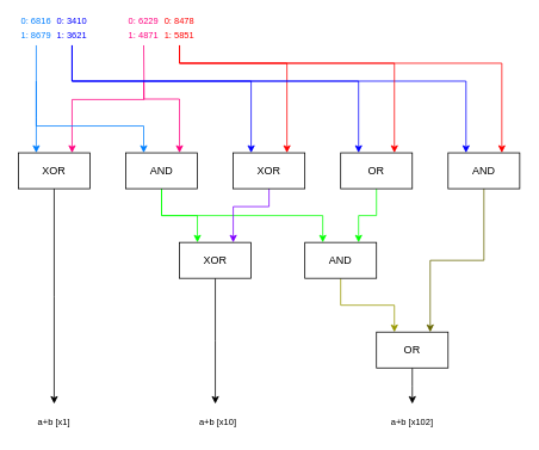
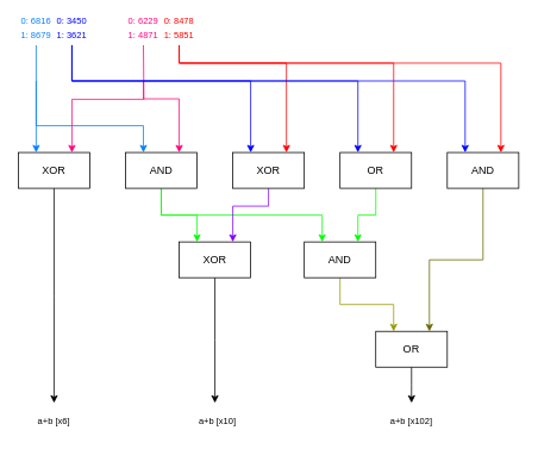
  <mxCell id="0" />
  <mxCell id="1" parent="0" />
  <mxCell id="2" style="edgeStyle=orthogonalEdgeStyle;rounded=0;orthogonalLoop=1;jettySize=auto;html=1;exitX=0.25;exitY=0;exitDx=0;exitDy=0;endArrow=none;endFill=0;startArrow=classic;startFill=1;strokeColor=#007FFF;" parent="1" source="5" edge="1"><mxGeometry relative="1" as="geometry"><mxPoint x="40" y="90" as="targetPoint" /></mxGeometry></mxCell>
  <mxCell id="3" style="edgeStyle=orthogonalEdgeStyle;rounded=0;orthogonalLoop=1;jettySize=auto;html=1;exitX=0.75;exitY=0;exitDx=0;exitDy=0;startArrow=classic;startFill=1;endArrow=none;endFill=0;strokeColor=#FF0080;" parent="1" source="5" edge="1"><mxGeometry relative="1" as="geometry"><mxPoint x="160" y="50" as="targetPoint" /></mxGeometry></mxCell>
  <mxCell id="4" style="edgeStyle=orthogonalEdgeStyle;rounded=0;orthogonalLoop=1;jettySize=auto;html=1;exitX=0.5;exitY=1;exitDx=0;exitDy=0;startArrow=none;startFill=0;endArrow=classic;endFill=1;strokeColor=#000000;" parent="1" source="5" edge="1"><mxGeometry relative="1" as="geometry"><mxPoint x="60" y="450" as="targetPoint" /></mxGeometry></mxCell>
  <mxCell id="5" value="XOR" style="rounded=0;whiteSpace=wrap;html=1;" parent="1" vertex="1"><mxGeometry x="20" y="170" width="80" height="40" as="geometry" /></mxCell>
  <mxCell id="6" style="edgeStyle=orthogonalEdgeStyle;rounded=0;orthogonalLoop=1;jettySize=auto;html=1;exitX=0.25;exitY=0;exitDx=0;exitDy=0;startArrow=classic;startFill=1;endArrow=none;endFill=0;strokeColor=#007FFF;" parent="1" source="10" edge="1"><mxGeometry relative="1" as="geometry"><mxPoint x="40" y="50" as="targetPoint" /><Array as="points"><mxPoint x="160" y="140" /><mxPoint x="40" y="140" /></Array></mxGeometry></mxCell>
  <mxCell id="7" style="edgeStyle=orthogonalEdgeStyle;rounded=0;orthogonalLoop=1;jettySize=auto;html=1;exitX=0.75;exitY=0;exitDx=0;exitDy=0;startArrow=classic;startFill=1;endArrow=none;endFill=0;strokeColor=#FF0080;" parent="1" source="10" edge="1"><mxGeometry relative="1" as="geometry"><mxPoint x="160" y="90" as="targetPoint" /><Array as="points"><mxPoint x="200" y="110" /><mxPoint x="160" y="110" /></Array></mxGeometry></mxCell>
  <mxCell id="8" style="edgeStyle=orthogonalEdgeStyle;rounded=0;orthogonalLoop=1;jettySize=auto;html=1;exitX=0.5;exitY=1;exitDx=0;exitDy=0;entryX=0.25;entryY=0;entryDx=0;entryDy=0;startArrow=none;startFill=0;endArrow=classic;endFill=1;strokeColor=#00FF00;" parent="1" source="10" target="16" edge="1"><mxGeometry relative="1" as="geometry" /></mxCell>
  <mxCell id="9" style="edgeStyle=orthogonalEdgeStyle;rounded=0;orthogonalLoop=1;jettySize=auto;html=1;exitX=0.5;exitY=1;exitDx=0;exitDy=0;entryX=0.25;entryY=0;entryDx=0;entryDy=0;startArrow=none;startFill=0;endArrow=classic;endFill=1;strokeColor=#00FF00;" parent="1" source="10" target="26" edge="1"><mxGeometry relative="1" as="geometry" /></mxCell>
  <mxCell id="10" value="AND" style="rounded=0;whiteSpace=wrap;html=1;" parent="1" vertex="1"><mxGeometry x="140" y="170" width="80" height="40" as="geometry" /></mxCell>
  <mxCell id="11" style="edgeStyle=orthogonalEdgeStyle;rounded=0;orthogonalLoop=1;jettySize=auto;html=1;exitX=0.25;exitY=0;exitDx=0;exitDy=0;startArrow=classic;startFill=1;endArrow=none;endFill=0;strokeColor=#0000FF;" parent="1" source="14" edge="1"><mxGeometry relative="1" as="geometry"><mxPoint x="80" y="50" as="targetPoint" /><Array as="points"><mxPoint x="280" y="90" /><mxPoint x="80" y="90" /><mxPoint x="80" y="50" /></Array></mxGeometry></mxCell>
  <mxCell id="12" style="edgeStyle=orthogonalEdgeStyle;rounded=0;orthogonalLoop=1;jettySize=auto;html=1;exitX=0.75;exitY=0;exitDx=0;exitDy=0;startArrow=classic;startFill=1;endArrow=none;endFill=0;strokeColor=#FF0000;" parent="1" source="14" edge="1"><mxGeometry relative="1" as="geometry"><mxPoint x="200" y="50" as="targetPoint" /><Array as="points"><mxPoint x="320" y="70" /><mxPoint x="200" y="70" /></Array></mxGeometry></mxCell>
  <mxCell id="13" style="edgeStyle=orthogonalEdgeStyle;rounded=0;orthogonalLoop=1;jettySize=auto;html=1;exitX=0.5;exitY=1;exitDx=0;exitDy=0;entryX=0.75;entryY=0;entryDx=0;entryDy=0;startArrow=none;startFill=0;endArrow=classic;endFill=1;strokeColor=#7F00FF;" parent="1" source="14" target="16" edge="1"><mxGeometry relative="1" as="geometry"><Array as="points"><mxPoint x="300" y="230" /><mxPoint x="260" y="230" /></Array></mxGeometry></mxCell>
  <mxCell id="14" value="XOR" style="rounded=0;whiteSpace=wrap;html=1;" parent="1" vertex="1"><mxGeometry x="260" y="170" width="80" height="40" as="geometry" /></mxCell>
  <mxCell id="15" style="edgeStyle=orthogonalEdgeStyle;rounded=0;orthogonalLoop=1;jettySize=auto;html=1;exitX=0.5;exitY=1;exitDx=0;exitDy=0;startArrow=none;startFill=0;endArrow=classic;endFill=1;strokeColor=#000000;" parent="1" source="16" edge="1"><mxGeometry relative="1" as="geometry"><mxPoint x="240" y="450" as="targetPoint" /></mxGeometry></mxCell>
  <mxCell id="16" value="XOR" style="rounded=0;whiteSpace=wrap;html=1;" parent="1" vertex="1"><mxGeometry x="200" y="270" width="80" height="40" as="geometry" /></mxCell>
  <mxCell id="17" style="edgeStyle=orthogonalEdgeStyle;rounded=0;orthogonalLoop=1;jettySize=auto;html=1;exitX=0.25;exitY=0;exitDx=0;exitDy=0;startArrow=classic;startFill=1;endArrow=none;endFill=0;strokeColor=#0000FF;" parent="1" source="20" edge="1"><mxGeometry relative="1" as="geometry"><mxPoint x="80" y="50" as="targetPoint" /><Array as="points"><mxPoint x="520" y="90" /><mxPoint x="80" y="90" /></Array></mxGeometry></mxCell>
  <mxCell id="18" style="edgeStyle=orthogonalEdgeStyle;rounded=0;orthogonalLoop=1;jettySize=auto;html=1;exitX=0.75;exitY=0;exitDx=0;exitDy=0;startArrow=classic;startFill=1;endArrow=none;endFill=0;strokeColor=#FF0000;" parent="1" source="20" edge="1"><mxGeometry relative="1" as="geometry"><mxPoint x="200" y="50" as="targetPoint" /><Array as="points"><mxPoint x="560" y="70" /><mxPoint x="200" y="70" /></Array></mxGeometry></mxCell>
  <mxCell id="19" style="edgeStyle=orthogonalEdgeStyle;rounded=0;orthogonalLoop=1;jettySize=auto;html=1;exitX=0.5;exitY=1;exitDx=0;exitDy=0;entryX=0.75;entryY=0;entryDx=0;entryDy=0;startArrow=none;startFill=0;endArrow=classic;endFill=1;strokeColor=#666600;" parent="1" source="20" target="28" edge="1"><mxGeometry relative="1" as="geometry" /></mxCell>
  <mxCell id="20" value="AND" style="rounded=0;whiteSpace=wrap;html=1;" parent="1" vertex="1"><mxGeometry x="500" y="170" width="80" height="40" as="geometry" /></mxCell>
  <mxCell id="21" style="edgeStyle=orthogonalEdgeStyle;rounded=0;orthogonalLoop=1;jettySize=auto;html=1;exitX=0.25;exitY=0;exitDx=0;exitDy=0;startArrow=classic;startFill=1;endArrow=none;endFill=0;strokeColor=#0000FF;" parent="1" source="24" edge="1"><mxGeometry relative="1" as="geometry"><mxPoint x="80" y="50" as="targetPoint" /><Array as="points"><mxPoint x="400" y="90" /><mxPoint x="80" y="90" /></Array></mxGeometry></mxCell>
  <mxCell id="22" style="edgeStyle=orthogonalEdgeStyle;rounded=0;orthogonalLoop=1;jettySize=auto;html=1;exitX=0.75;exitY=0;exitDx=0;exitDy=0;startArrow=classic;startFill=1;endArrow=none;endFill=0;strokeColor=#FF0000;" parent="1" source="24" edge="1"><mxGeometry relative="1" as="geometry"><mxPoint x="200" y="50" as="targetPoint" /><Array as="points"><mxPoint x="440" y="70" /><mxPoint x="200" y="70" /></Array></mxGeometry></mxCell>
  <mxCell id="23" style="edgeStyle=orthogonalEdgeStyle;rounded=0;orthogonalLoop=1;jettySize=auto;html=1;exitX=0.5;exitY=1;exitDx=0;exitDy=0;entryX=0.75;entryY=0;entryDx=0;entryDy=0;startArrow=none;startFill=0;endArrow=classic;endFill=1;strokeColor=#00FF00;" parent="1" source="24" target="26" edge="1"><mxGeometry relative="1" as="geometry" /></mxCell>
  <mxCell id="24" value="OR" style="rounded=0;whiteSpace=wrap;html=1;" parent="1" vertex="1"><mxGeometry x="380" y="170" width="80" height="40" as="geometry" /></mxCell>
  <mxCell id="25" style="edgeStyle=orthogonalEdgeStyle;rounded=0;orthogonalLoop=1;jettySize=auto;html=1;exitX=0.5;exitY=1;exitDx=0;exitDy=0;entryX=0.25;entryY=0;entryDx=0;entryDy=0;startArrow=none;startFill=0;endArrow=classic;endFill=1;strokeColor=#999900;" parent="1" source="26" target="28" edge="1"><mxGeometry relative="1" as="geometry" /></mxCell>
  <mxCell id="26" value="AND" style="rounded=0;whiteSpace=wrap;html=1;" parent="1" vertex="1"><mxGeometry x="340" y="270" width="80" height="40" as="geometry" /></mxCell>
  <mxCell id="27" style="edgeStyle=orthogonalEdgeStyle;rounded=0;orthogonalLoop=1;jettySize=auto;html=1;exitX=0.5;exitY=1;exitDx=0;exitDy=0;startArrow=none;startFill=0;endArrow=classic;endFill=1;strokeColor=#000000;" parent="1" source="28" edge="1"><mxGeometry relative="1" as="geometry"><mxPoint x="460" y="450" as="targetPoint" /></mxGeometry></mxCell>
  <mxCell id="28" value="OR" style="rounded=0;whiteSpace=wrap;html=1;" parent="1" vertex="1"><mxGeometry x="420" y="370" width="80" height="40" as="geometry" /></mxCell>
  <mxCell id="29" value="&lt;font style=&quot;font-size: 10px&quot; color=&quot;#007fff&quot;&gt;0: 6816&lt;br&gt;1: 8679&lt;br&gt;&lt;/font&gt;" style="text;html=1;strokeColor=none;fillColor=none;align=center;verticalAlign=middle;whiteSpace=wrap;rounded=0;" parent="1" vertex="1"><mxGeometry x="20" y="20" width="40" height="20" as="geometry" /></mxCell>
- <mxCell id="30" value="&lt;font style=&quot;font-size: 10px&quot; color=&quot;#0000ff&quot;&gt;0: 3410&lt;br&gt;1: 3621&lt;br&gt;&lt;/font&gt;" style="text;html=1;strokeColor=none;fillColor=none;align=center;verticalAlign=middle;whiteSpace=wrap;rounded=0;" parent="1" vertex="1"><mxGeometry x="60" y="20" width="40" height="20" as="geometry" /></mxCell>
+ <mxCell id="30" value="&lt;font style=&quot;font-size: 10px&quot; color=&quot;#0000ff&quot;&gt;0: 3450&lt;br&gt;1: 3621&lt;br&gt;&lt;/font&gt;" style="text;html=1;strokeColor=none;fillColor=none;align=center;verticalAlign=middle;whiteSpace=wrap;rounded=0;" parent="1" vertex="1"><mxGeometry x="60" y="20" width="40" height="20" as="geometry" /></mxCell>
  <mxCell id="31" value="&lt;font style=&quot;font-size: 10px&quot; color=&quot;#ff0080&quot;&gt;0: 6229&lt;br&gt;1: 4871&lt;br&gt;&lt;/font&gt;" style="text;html=1;strokeColor=none;fillColor=none;align=center;verticalAlign=middle;whiteSpace=wrap;rounded=0;" parent="1" vertex="1"><mxGeometry x="140" y="20" width="40" height="20" as="geometry" /></mxCell>
  <mxCell id="32" value="&lt;font style=&quot;font-size: 10px&quot; color=&quot;#ff0000&quot;&gt;0: 8478&lt;br&gt;1: 5851&lt;br&gt;&lt;/font&gt;" style="text;html=1;strokeColor=none;fillColor=none;align=center;verticalAlign=middle;whiteSpace=wrap;rounded=0;" parent="1" vertex="1"><mxGeometry x="180" y="20" width="40" height="20" as="geometry" /></mxCell>
- <mxCell id="33" value="&lt;font style=&quot;font-size: 10px&quot;&gt;a+b [x1]&lt;/font&gt;" style="text;html=1;strokeColor=none;fillColor=none;align=center;verticalAlign=middle;whiteSpace=wrap;rounded=0;" parent="1" vertex="1"><mxGeometry x="40" y="460" width="40" height="20" as="geometry" /></mxCell>
+ <mxCell id="33" value="&lt;font style=&quot;font-size: 10px&quot;&gt;a+b [x6]&lt;/font&gt;" style="text;html=1;strokeColor=none;fillColor=none;align=center;verticalAlign=middle;whiteSpace=wrap;rounded=0;" parent="1" vertex="1"><mxGeometry x="40" y="460" width="40" height="20" as="geometry" /></mxCell>
  <mxCell id="34" value="&lt;font style=&quot;font-size: 10px&quot;&gt;a+b [x10]&lt;/font&gt;" style="text;html=1;strokeColor=none;fillColor=none;align=center;verticalAlign=middle;whiteSpace=wrap;rounded=0;" parent="1" vertex="1"><mxGeometry x="213" y="460" width="60" height="20" as="geometry" /></mxCell>
  <mxCell id="35" value="&lt;font style=&quot;font-size: 10px&quot;&gt;a+b [x102]&lt;/font&gt;" style="text;html=1;strokeColor=none;fillColor=none;align=center;verticalAlign=middle;whiteSpace=wrap;rounded=0;" parent="1" vertex="1"><mxGeometry x="430" y="460" width="60" height="20" as="geometry" /></mxCell>
